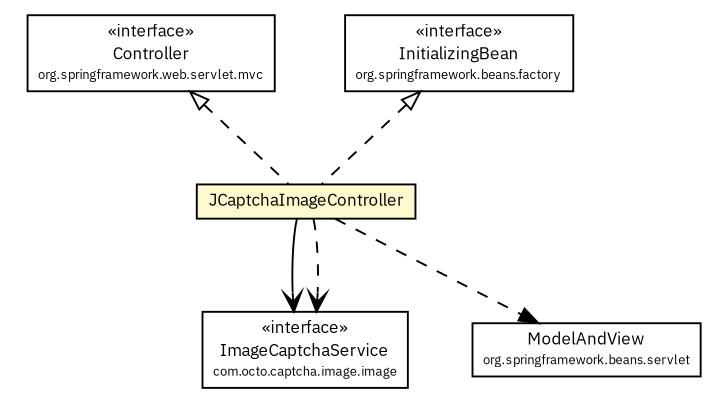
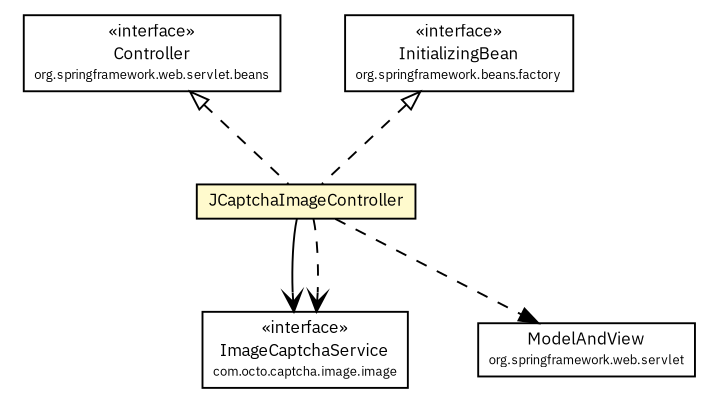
  digraph {
    fontname="IBM Plex Sans"
    node [fontcolor=black fontname="IBM Plex Sans" fontsize=9.0 shape=plaintext]
    edge [color=black fontcolor=black fontname="IBM Plex Sans" fontsize=10.0 headport=p labelfontname=arial labelfontsize=10 tailport=p style=dashed]
    n1 [label=<<table border="0" cellborder="1" cellspacing="0" cellpadding="2" port="p" bgcolor="lemonChiffon" href="./JCaptchaImageController.html"> 		<tr><td><table border="0" cellspacing="0" cellpadding="1"> 			<tr><td> JCaptchaImageController </td></tr> 		</table></td></tr> 		</table>>]
    n2 [label=<<table border="0" cellborder="1" cellspacing="0" cellpadding="2" port="p" href="http://java.sun.com/j2se/1.4.2/docs/api/com/octo/captcha/service/image/ImageCaptchaService.html"> 		<tr><td><table border="0" cellspacing="0" cellpadding="1"> 			<tr><td> &laquo;interface&raquo; </td></tr> 			<tr><td> ImageCaptchaService </td></tr> 			<tr><td><font point-size="7.0"> com.octo.captcha.image.image </font></td></tr> 		</table></td></tr> 		</table>>]
-   n3 [label=<<table border="0" cellborder="1" cellspacing="0" cellpadding="2" port="p" href="http://java.sun.com/j2se/1.4.2/docs/api/org/springframework/web/servlet/ModelAndView.html"> 		<tr><td><table border="0" cellspacing="0" cellpadding="1"> 			<tr><td> ModelAndView </td></tr> 			<tr><td><font point-size="7.0"> org.springframework.beans.servlet </font></td></tr> 		</table></td></tr> 		</table>>]
-   n4 [label=<<table border="0" cellborder="1" cellspacing="0" cellpadding="2" port="p" href="http://java.sun.com/j2se/1.4.2/docs/api/org/springframework/web/servlet/mvc/Controller.html"> 		<tr><td><table border="0" cellspacing="0" cellpadding="1"> 			<tr><td> &laquo;interface&raquo; </td></tr> 			<tr><td> Controller </td></tr> 			<tr><td><font point-size="7.0"> org.springframework.web.servlet.mvc </font></td></tr> 		</table></td></tr> 		</table>>]
+   n3 [label=<<table border="0" cellborder="1" cellspacing="0" cellpadding="2" port="p" href="http://java.sun.com/j2se/1.4.2/docs/api/org/springframework/web/servlet/ModelAndView.html"> 		<tr><td><table border="0" cellspacing="0" cellpadding="1"> 			<tr><td> ModelAndView </td></tr> 			<tr><td><font point-size="7.0"> org.springframework.web.servlet </font></td></tr> 		</table></td></tr> 		</table>>]
+   n4 [label=<<table border="0" cellborder="1" cellspacing="0" cellpadding="2" port="p" href="http://java.sun.com/j2se/1.4.2/docs/api/org/springframework/web/servlet/mvc/Controller.html"> 		<tr><td><table border="0" cellspacing="0" cellpadding="1"> 			<tr><td> &laquo;interface&raquo; </td></tr> 			<tr><td> Controller </td></tr> 			<tr><td><font point-size="7.0"> org.springframework.web.servlet.beans </font></td></tr> 		</table></td></tr> 		</table>>]
    n5 [label=<<table border="0" cellborder="1" cellspacing="0" cellpadding="2" port="p" href="http://java.sun.com/j2se/1.4.2/docs/api/org/springframework/beans/factory/InitializingBean.html"> 		<tr><td><table border="0" cellspacing="0" cellpadding="1"> 			<tr><td> &laquo;interface&raquo; </td></tr> 			<tr><td> InitializingBean </td></tr> 			<tr><td><font point-size="7.0"> org.springframework.beans.factory </font></td></tr> 		</table></td></tr> 		</table>>]
    n1 -> n2 [arrowhead=open style=""]
    n1 -> n2 [arrowhead=open]
    n1 -> n3 [arrowhead=normal]
    n4 -> n1 [arrowtail=empty dir=back fontsize=10 color="" fontcolor=""]
    n5 -> n1 [arrowtail=empty dir=back fontsize=10 color="" fontcolor=""]
  }
